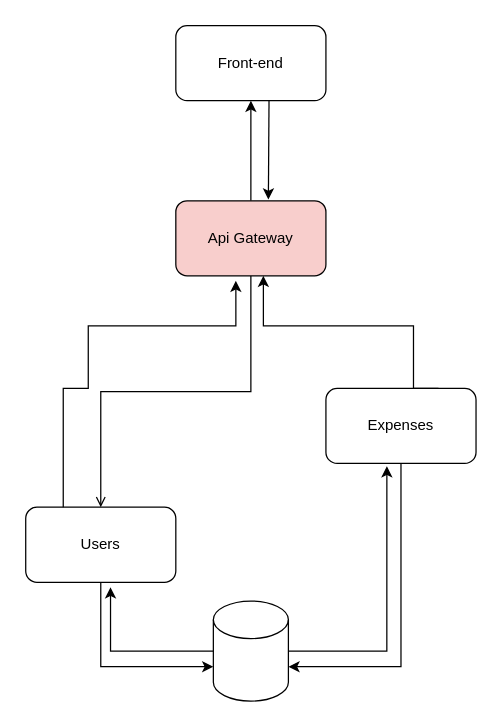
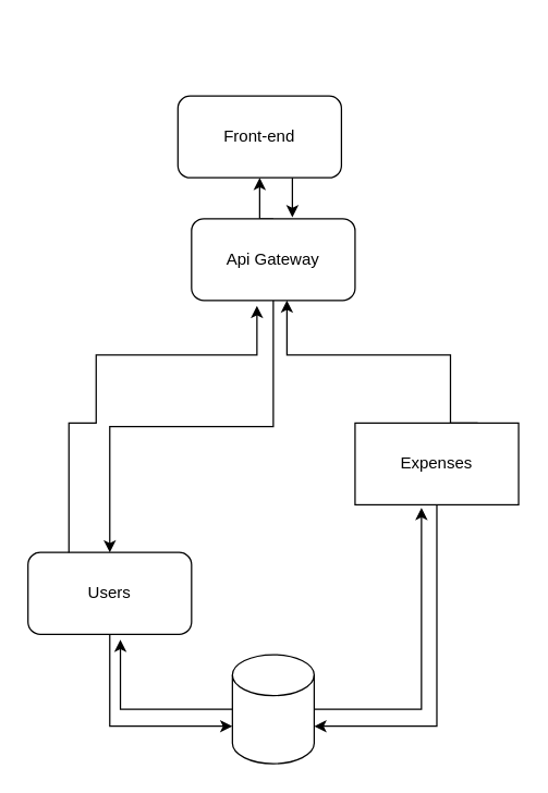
  <mxCell id="0" />
  <mxCell id="1" parent="0" />
  <mxCell id="2" value="" style="shape=cylinder3;whiteSpace=wrap;html=1;boundedLbl=1;backgroundOutline=1;size=15;" vertex="1" parent="1"><mxGeometry x="170" y="480" width="60" height="80" as="geometry" /></mxCell>
- <mxCell id="3" style="edgeStyle=orthogonalEdgeStyle;rounded=0;orthogonalLoop=1;jettySize=auto;html=1;exitX=0.5;exitY=1;exitDx=0;exitDy=0;endArrow=open;" edge="1" parent="1" source="5" target="6"><mxGeometry relative="1" as="geometry" /></mxCell>
+ <mxCell id="3" style="edgeStyle=orthogonalEdgeStyle;rounded=0;orthogonalLoop=1;jettySize=auto;html=1;exitX=0.5;exitY=1;exitDx=0;exitDy=0;" edge="1" parent="1" source="5" target="6"><mxGeometry relative="1" as="geometry" /></mxCell>
  <mxCell id="4" style="edgeStyle=orthogonalEdgeStyle;rounded=0;orthogonalLoop=1;jettySize=auto;html=1;exitX=0.5;exitY=0;exitDx=0;exitDy=0;entryX=0.5;entryY=1;entryDx=0;entryDy=0;" edge="1" parent="1" source="5" target="10"><mxGeometry relative="1" as="geometry" /></mxCell>
- <mxCell id="5" value="Api Gateway" style="rounded=1;whiteSpace=wrap;html=1;fillColor=#f8cecc;" vertex="1" parent="1"><mxGeometry x="140" y="160" width="120" height="60" as="geometry" /></mxCell>
+ <mxCell id="5" value="Api Gateway" style="rounded=1;whiteSpace=wrap;html=1;" vertex="1" parent="1"><mxGeometry x="140" y="160" width="120" height="60" as="geometry" /></mxCell>
  <mxCell id="6" value="Users" style="rounded=1;whiteSpace=wrap;html=1;" vertex="1" parent="1"><mxGeometry x="20" y="405" width="120" height="60" as="geometry" /></mxCell>
  <mxCell id="7" style="edgeStyle=orthogonalEdgeStyle;rounded=0;orthogonalLoop=1;jettySize=auto;html=1;exitX=0.75;exitY=0;exitDx=0;exitDy=0;" edge="1" parent="1" source="8"><mxGeometry relative="1" as="geometry"><mxPoint x="210" y="220" as="targetPoint" /><mxPoint x="350" y="300" as="sourcePoint" /><Array as="points"><mxPoint x="330" y="310" /><mxPoint x="330" y="260" /><mxPoint x="210" y="260" /></Array></mxGeometry></mxCell>
- <mxCell id="8" value="Expenses" style="rounded=1;whiteSpace=wrap;html=1;" vertex="1" parent="1"><mxGeometry x="260" y="310" width="120" height="60" as="geometry" /></mxCell>
+ <mxCell id="8" value="Expenses" style="whiteSpace=wrap;html=1;rounded=0;" vertex="1" parent="1"><mxGeometry x="260" y="310" width="120" height="60" as="geometry" /></mxCell>
  <mxCell id="9" style="edgeStyle=orthogonalEdgeStyle;rounded=0;orthogonalLoop=1;jettySize=auto;html=1;exitX=0.621;exitY=0.964;exitDx=0;exitDy=0;exitPerimeter=0;" edge="1" parent="1" source="10"><mxGeometry relative="1" as="geometry"><mxPoint x="214" y="159" as="targetPoint" /></mxGeometry></mxCell>
- <mxCell id="10" value="Front-end" style="rounded=1;whiteSpace=wrap;html=1;" vertex="1" parent="1"><mxGeometry x="140" y="20" width="120" height="60" as="geometry" /></mxCell>
+ <mxCell id="10" value="Front-end" style="rounded=1;whiteSpace=wrap;html=1;" vertex="1" parent="1"><mxGeometry x="130" y="70" width="120" height="60" as="geometry" /></mxCell>
  <mxCell id="11" style="edgeStyle=orthogonalEdgeStyle;rounded=0;orthogonalLoop=1;jettySize=auto;html=1;exitX=0.5;exitY=1;exitDx=0;exitDy=0;entryX=0;entryY=0;entryDx=0;entryDy=52.5;entryPerimeter=0;" edge="1" parent="1" source="6" target="2"><mxGeometry relative="1" as="geometry" /></mxCell>
  <mxCell id="12" style="edgeStyle=orthogonalEdgeStyle;rounded=0;orthogonalLoop=1;jettySize=auto;html=1;exitX=0.5;exitY=1;exitDx=0;exitDy=0;entryX=1;entryY=0;entryDx=0;entryDy=52.5;entryPerimeter=0;" edge="1" parent="1" source="8" target="2"><mxGeometry relative="1" as="geometry" /></mxCell>
  <mxCell id="13" style="edgeStyle=orthogonalEdgeStyle;rounded=0;orthogonalLoop=1;jettySize=auto;html=1;exitX=1;exitY=0.5;exitDx=0;exitDy=0;exitPerimeter=0;entryX=0.406;entryY=1.036;entryDx=0;entryDy=0;entryPerimeter=0;" edge="1" parent="1" source="2" target="8"><mxGeometry relative="1" as="geometry" /></mxCell>
  <mxCell id="14" style="edgeStyle=orthogonalEdgeStyle;rounded=0;orthogonalLoop=1;jettySize=auto;html=1;exitX=0;exitY=0.5;exitDx=0;exitDy=0;exitPerimeter=0;entryX=0.565;entryY=1.067;entryDx=0;entryDy=0;entryPerimeter=0;" edge="1" parent="1" source="2" target="6"><mxGeometry relative="1" as="geometry" /></mxCell>
  <mxCell id="15" style="edgeStyle=orthogonalEdgeStyle;rounded=0;orthogonalLoop=1;jettySize=auto;html=1;exitX=0.25;exitY=0;exitDx=0;exitDy=0;" edge="1" parent="1" source="6"><mxGeometry relative="1" as="geometry"><mxPoint x="188" y="224" as="targetPoint" /><Array as="points"><mxPoint x="70" y="310" /><mxPoint x="70" y="260" /><mxPoint x="188" y="260" /></Array></mxGeometry></mxCell>
